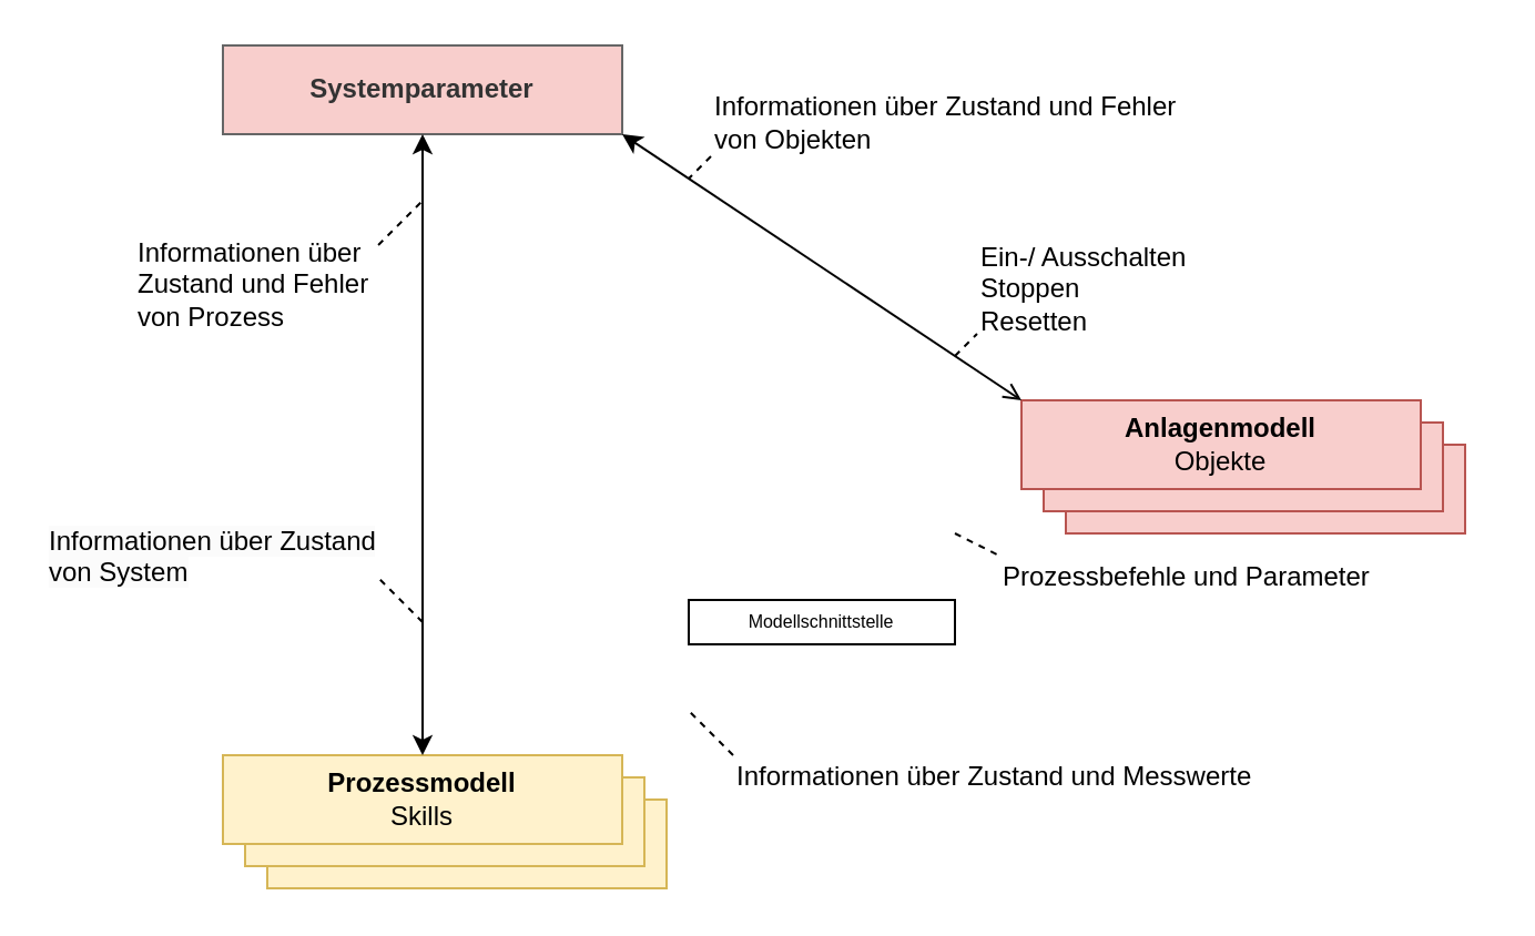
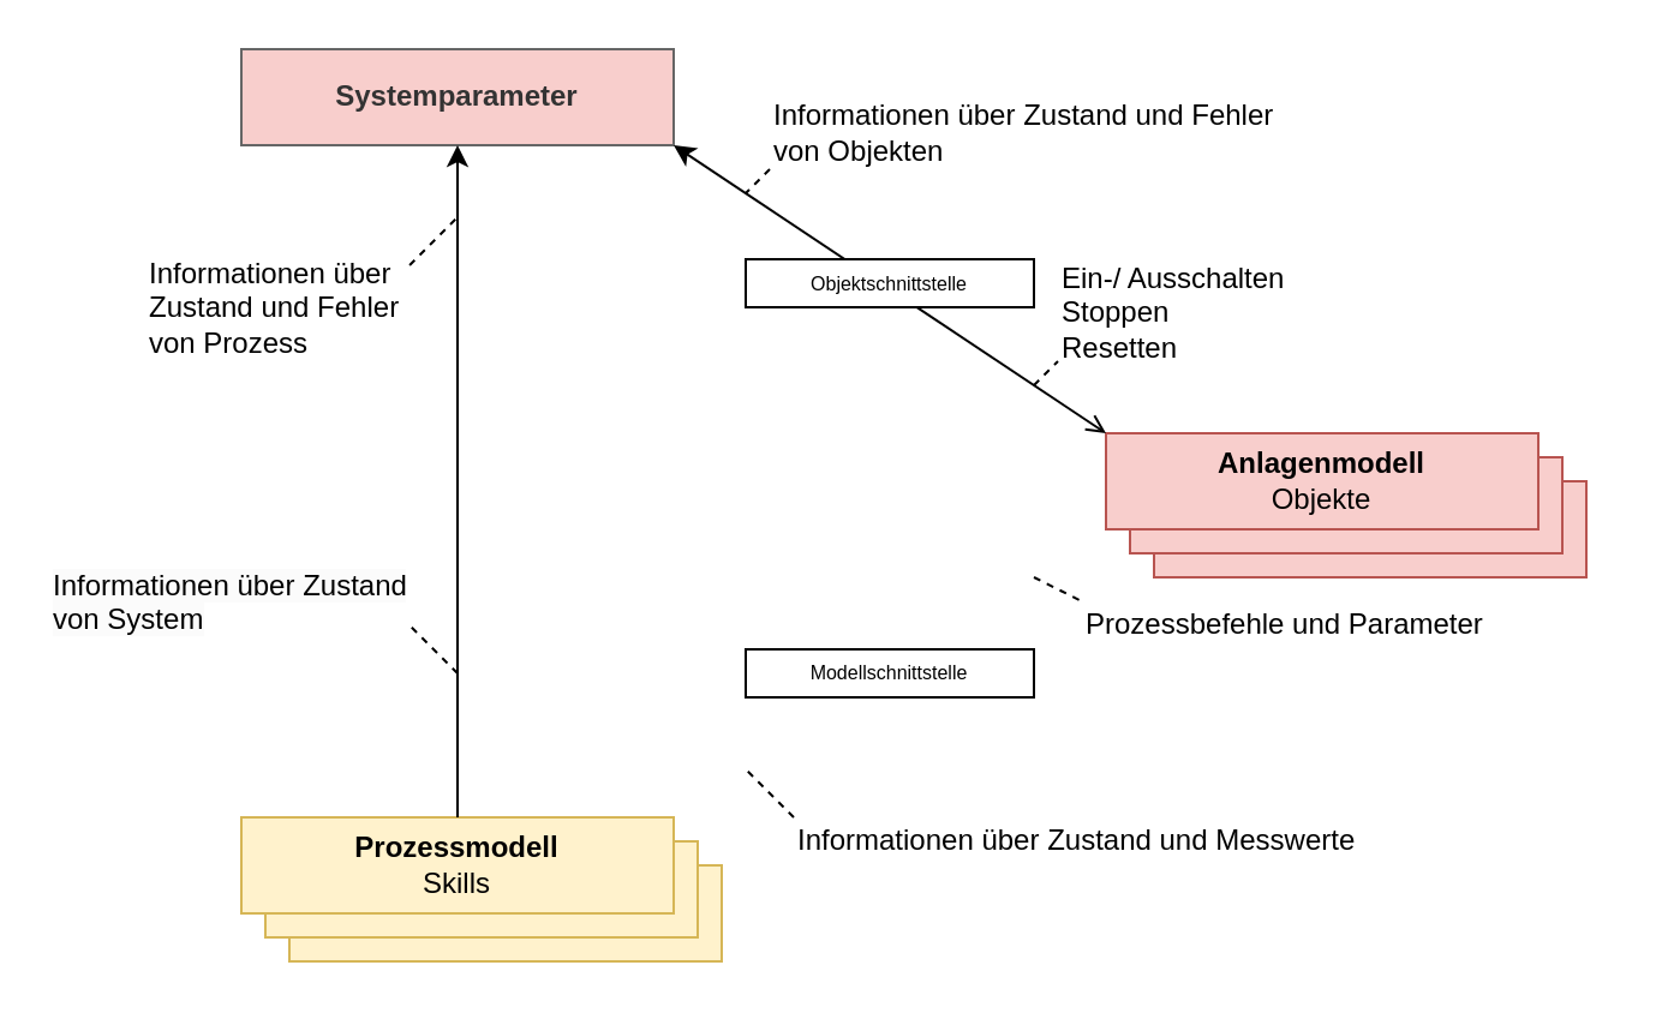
  <mxCell id="0" />
  <mxCell id="1" parent="0" />
  <mxCell id="2" value="" style="rounded=0;whiteSpace=wrap;html=1;fillColor=#f8cecc;strokeColor=#b85450;" parent="1" vertex="1"><mxGeometry x="480" y="200" width="180" height="40" as="geometry" /></mxCell>
  <mxCell id="3" value="" style="rounded=0;whiteSpace=wrap;html=1;fillColor=#f8cecc;strokeColor=#b85450;" parent="1" vertex="1"><mxGeometry x="470" y="190" width="180" height="40" as="geometry" /></mxCell>
  <mxCell id="4" value="" style="rounded=0;whiteSpace=wrap;html=1;fillColor=#fff2cc;strokeColor=#d6b656;" parent="1" vertex="1"><mxGeometry x="120" y="360" width="180" height="40" as="geometry" /></mxCell>
  <mxCell id="5" value="" style="rounded=0;whiteSpace=wrap;html=1;fillColor=#fff2cc;strokeColor=#d6b656;" parent="1" vertex="1"><mxGeometry x="110" y="350" width="180" height="40" as="geometry" /></mxCell>
  <mxCell id="6" value="&lt;b&gt;Systemparameter&lt;/b&gt;" style="rounded=0;whiteSpace=wrap;html=1;fillColor=#f8cecc;fontColor=#333333;strokeColor=#666666;" parent="1" vertex="1"><mxGeometry x="100" y="20" width="180" height="40" as="geometry" /></mxCell>
  <mxCell id="7" value="&lt;b&gt;Anlagenmodell&lt;/b&gt;&lt;div&gt;Objekte&lt;/div&gt;" style="rounded=0;whiteSpace=wrap;html=1;fillColor=#f8cecc;strokeColor=#b85450;" parent="1" vertex="1"><mxGeometry x="460" y="180" width="180" height="40" as="geometry" /></mxCell>
  <mxCell id="8" value="&lt;b&gt;Prozessmodell&lt;/b&gt;&lt;br&gt;&lt;div&gt;Skills&lt;/div&gt;" style="rounded=0;whiteSpace=wrap;html=1;fillColor=#fff2cc;strokeColor=#d6b656;" parent="1" vertex="1"><mxGeometry x="100" y="340" width="180" height="40" as="geometry" /></mxCell>
  <mxCell id="9" value="" style="endArrow=open;html=1;rounded=0;exitX=1;exitY=1;exitDx=0;exitDy=0;entryX=0;entryY=0;entryDx=0;entryDy=0;endFill=1;startArrow=classic;startFill=1;" parent="1" source="6" target="7" edge="1"><mxGeometry width="50" height="50" relative="1" as="geometry"><mxPoint x="380" y="210" as="sourcePoint" /><mxPoint x="430" y="160" as="targetPoint" /></mxGeometry></mxCell>
- <mxCell id="10" value="" style="endArrow=classic;html=1;rounded=0;exitX=0.5;exitY=1;exitDx=0;exitDy=0;entryX=0.5;entryY=0;entryDx=0;entryDy=0;endFill=1;startArrow=classic;startFill=1;" parent="1" source="6" target="8" edge="1"><mxGeometry width="50" height="50" relative="1" as="geometry"><mxPoint x="290" y="70" as="sourcePoint" /><mxPoint x="470" y="190" as="targetPoint" /></mxGeometry></mxCell>
+ <mxCell id="10" value="" style="endArrow=none;html=1;rounded=0;exitX=0.5;exitY=1;exitDx=0;exitDy=0;entryX=0.5;entryY=0;entryDx=0;entryDy=0;endFill=1;startArrow=classic;startFill=1;" parent="1" source="6" target="8" edge="1"><mxGeometry width="50" height="50" relative="1" as="geometry"><mxPoint x="290" y="70" as="sourcePoint" /><mxPoint x="470" y="190" as="targetPoint" /></mxGeometry></mxCell>
  <mxCell id="11" value="Ein-/ Ausschalten&lt;div&gt;Stoppen&lt;/div&gt;&lt;div style=&quot;&quot;&gt;Resetten&lt;/div&gt;" style="text;html=1;align=left;verticalAlign=middle;whiteSpace=wrap;rounded=0;" parent="1" vertex="1"><mxGeometry x="440" y="110" width="176" height="40" as="geometry" /></mxCell>
  <mxCell id="12" value="" style="endArrow=none;html=1;rounded=0;dashed=1;entryX=0;entryY=1;entryDx=0;entryDy=0;" parent="1" target="11" edge="1"><mxGeometry width="50" height="50" relative="1" as="geometry"><mxPoint x="430" y="160" as="sourcePoint" /><mxPoint x="444" y="140" as="targetPoint" /></mxGeometry></mxCell>
  <mxCell id="13" value="Informationen über Zustand und Fehler von Objekten" style="text;html=1;align=left;verticalAlign=middle;whiteSpace=wrap;rounded=0;" parent="1" vertex="1"><mxGeometry x="320" y="40" width="220" height="30" as="geometry" /></mxCell>
  <mxCell id="14" value="" style="endArrow=none;html=1;rounded=0;exitX=0;exitY=1;exitDx=0;exitDy=0;dashed=1;" parent="1" source="13" edge="1"><mxGeometry width="50" height="50" relative="1" as="geometry"><mxPoint x="440" y="170" as="sourcePoint" /><mxPoint x="310" y="80" as="targetPoint" /></mxGeometry></mxCell>
  <mxCell id="15" value="Prozessbefehle und Parameter" style="text;html=1;align=left;verticalAlign=middle;whiteSpace=wrap;rounded=0;" parent="1" vertex="1"><mxGeometry x="450" y="250" width="220" height="20" as="geometry" /></mxCell>
  <mxCell id="16" value="" style="endArrow=none;html=1;rounded=0;dashed=1;entryX=0;entryY=0;entryDx=0;entryDy=0;" parent="1" target="15" edge="1"><mxGeometry width="50" height="50" relative="1" as="geometry"><mxPoint x="430" y="240" as="sourcePoint" /><mxPoint x="320" y="90" as="targetPoint" /></mxGeometry></mxCell>
  <mxCell id="17" value="Informationen über Zustand und Messwerte" style="text;html=1;align=left;verticalAlign=middle;whiteSpace=wrap;rounded=0;" parent="1" vertex="1"><mxGeometry x="330" y="340" width="240" height="20" as="geometry" /></mxCell>
  <mxCell id="18" value="" style="endArrow=none;html=1;rounded=0;exitX=0;exitY=0;exitDx=0;exitDy=0;dashed=1;" parent="1" source="17" edge="1"><mxGeometry width="50" height="50" relative="1" as="geometry"><mxPoint x="370" y="340" as="sourcePoint" /><mxPoint x="310" y="320" as="targetPoint" /></mxGeometry></mxCell>
  <mxCell id="19" value="Informationen über&amp;nbsp;&lt;div&gt;Zustand und Fehler&lt;/div&gt;&lt;div&gt;von Prozess&lt;/div&gt;" style="text;html=1;align=left;verticalAlign=middle;whiteSpace=wrap;rounded=0;" parent="1" vertex="1"><mxGeometry x="60" y="105" width="120" height="45" as="geometry" /></mxCell>
  <mxCell id="20" value="" style="endArrow=none;html=1;rounded=0;exitX=0.917;exitY=0.111;exitDx=0;exitDy=0;dashed=1;exitPerimeter=0;" parent="1" source="19" edge="1"><mxGeometry width="50" height="50" relative="1" as="geometry"><mxPoint x="330" y="80" as="sourcePoint" /><mxPoint x="190" y="90" as="targetPoint" /></mxGeometry></mxCell>
  <mxCell id="21" value="&lt;span style=&quot;color: rgb(0, 0, 0); font-family: Helvetica; font-size: 12px; font-style: normal; font-variant-ligatures: normal; font-variant-caps: normal; font-weight: 400; letter-spacing: normal; orphans: 2; text-align: left; text-indent: 0px; text-transform: none; widows: 2; word-spacing: 0px; -webkit-text-stroke-width: 0px; white-space: normal; background-color: rgb(251, 251, 251); text-decoration-thickness: initial; text-decoration-style: initial; text-decoration-color: initial; display: inline !important; float: none;&quot;&gt;Informationen über Zustand von System&lt;/span&gt;" style="text;whiteSpace=wrap;html=1;" parent="1" vertex="1"><mxGeometry x="20" y="230" width="150" height="40" as="geometry" /></mxCell>
  <mxCell id="22" value="" style="endArrow=none;html=1;rounded=0;dashed=1;entryX=1;entryY=0.75;entryDx=0;entryDy=0;" parent="1" target="21" edge="1"><mxGeometry width="50" height="50" relative="1" as="geometry"><mxPoint x="190" y="280" as="sourcePoint" /><mxPoint x="320" y="90" as="targetPoint" /></mxGeometry></mxCell>
+ <mxCell id="23" value="Objektschnittstelle" style="rounded=0;whiteSpace=wrap;html=1;fontSize=8;" parent="1" vertex="1"><mxGeometry x="310" y="107.5" width="120" height="20" as="geometry" /></mxCell>
  <mxCell id="24" value="Modellschnittstelle" style="rounded=0;whiteSpace=wrap;html=1;fontSize=8;" parent="1" vertex="1"><mxGeometry x="310" y="270" width="120" height="20" as="geometry" /></mxCell>
